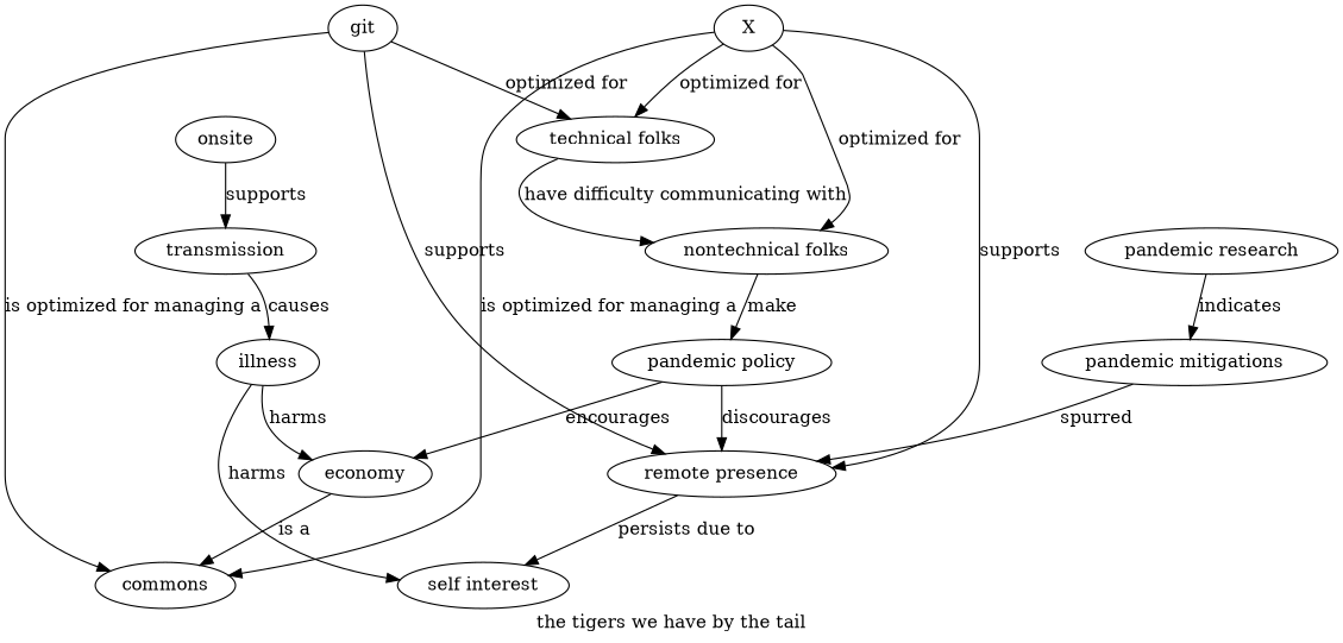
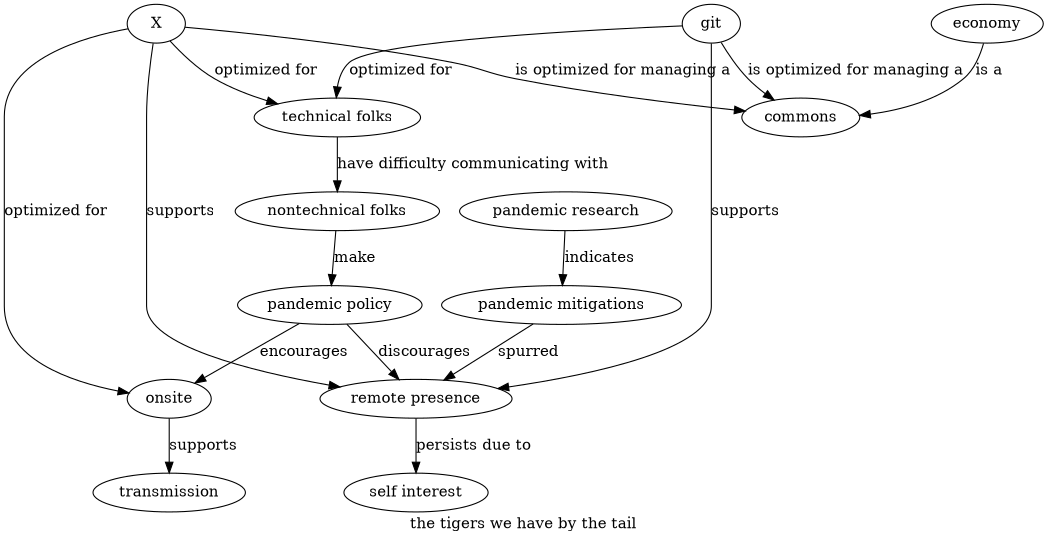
  digraph {
    label="the tigers we have by the tail"
    rankdir=TB
    n1 [label="remote presence"]
    n2 [label="self interest"]
    n3 [label="technical folks"]
    n4 [label="nontechnical folks"]
    n5 [label="pandemic policy"]
    n6 [label="pandemic research"]
    n7 [label="pandemic mitigations"]
    onsite
    transmission
    n10 [label=X]
    commons
    git
-   illness
    economy
    n1 -> n2 [label="persists due to"]
    n3 -> n4 [label="have difficulty communicating with"]
    n4 -> n5 [label=make]
    n5 -> n1 [label=discourages]
-   n5 -> economy [label=encourages]
+   n5 -> onsite [label=encourages]
    n6 -> n7 [label=indicates]
    n7 -> n1 [label=spurred]
    onsite -> transmission [label=supports]
-   transmission -> illness [label=causes]
    n10 -> n1 [label=supports]
    n10 -> n3 [label="optimized for"]
-   n10 -> n4 [label="optimized for"]
+   n10 -> onsite [label="optimized for"]
    n10 -> commons [label="is optimized for managing a"]
    git -> n1 [label=supports]
    git -> n3 [label="optimized for"]
    git -> commons [label="is optimized for managing a"]
-   illness -> n2 [label=harms]
-   illness -> economy [label=harms]
    economy -> commons [label="is a"]
  }
